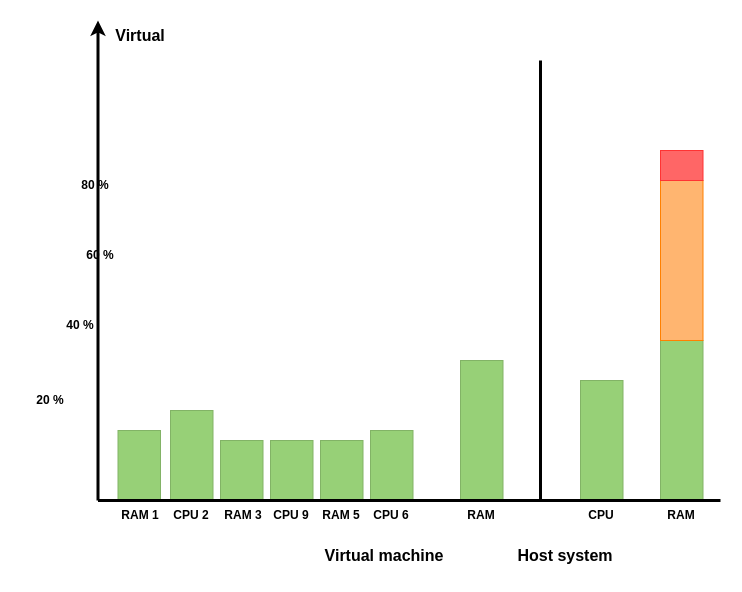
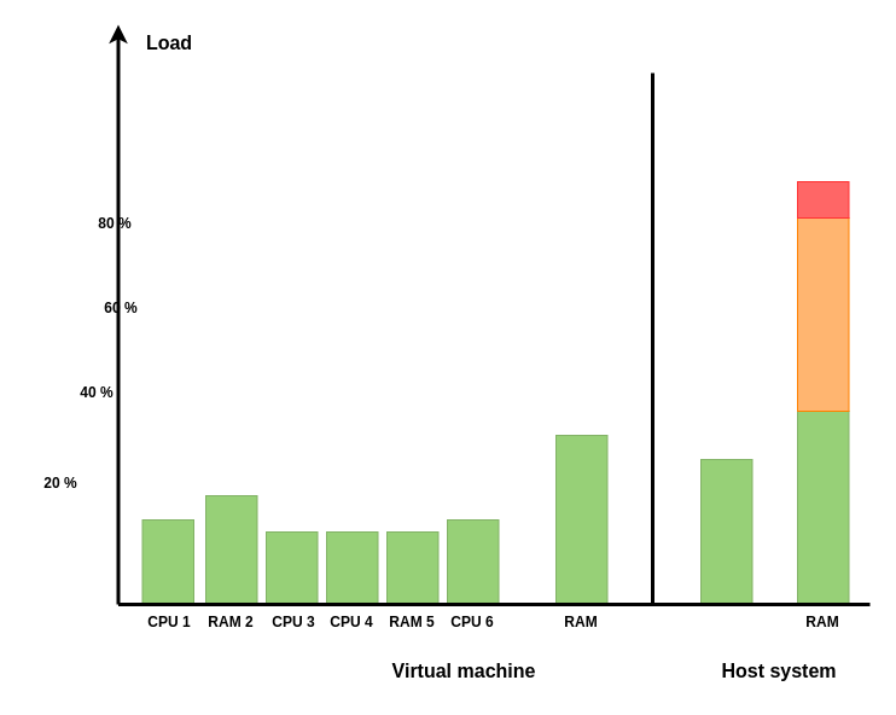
  <mxCell id="0" />
  <mxCell id="1" parent="0" />
  <mxCell id="2" value="" style="whiteSpace=wrap;fillColor=#97D077;gradientDirection=east;strokeColor=#82b366;html=1;" vertex="1" parent="1"><mxGeometry x="580" y="380" width="42.5" height="120" as="geometry" /></mxCell>
  <mxCell id="3" value="" style="whiteSpace=wrap;fillColor=#97D077;gradientDirection=east;strokeColor=#82b366;html=1;" vertex="1" parent="1"><mxGeometry x="660" y="340" width="42.5" height="160" as="geometry" /></mxCell>
  <mxCell id="4" value="" style="whiteSpace=wrap;fillColor=#97D077;gradientDirection=east;strokeColor=#82b366;html=1;" vertex="1" parent="1"><mxGeometry x="460" y="360" width="42.5" height="140" as="geometry" /></mxCell>
  <mxCell id="5" value="" style="whiteSpace=wrap;fillColor=#97D077;gradientDirection=east;strokeColor=#82b366;html=1;" vertex="1" parent="1"><mxGeometry x="170" y="410" width="42.5" height="90" as="geometry" /></mxCell>
  <mxCell id="6" value="" style="whiteSpace=wrap;fillColor=#97D077;gradientDirection=east;strokeColor=#82b366;html=1;" vertex="1" parent="1"><mxGeometry x="220" y="440" width="42.5" height="60" as="geometry" /></mxCell>
  <mxCell id="7" value="" style="whiteSpace=wrap;fillColor=#97D077;gradientDirection=east;strokeColor=#82b366;html=1;" vertex="1" parent="1"><mxGeometry x="270" y="440" width="42.5" height="60" as="geometry" /></mxCell>
  <mxCell id="8" value="" style="whiteSpace=wrap;fillColor=#97D077;gradientDirection=east;strokeColor=#82b366;html=1;" vertex="1" parent="1"><mxGeometry x="320" y="440" width="42.5" height="60" as="geometry" /></mxCell>
  <mxCell id="9" value="" style="whiteSpace=wrap;fillColor=#97D077;gradientDirection=east;strokeColor=#82b366;html=1;" vertex="1" parent="1"><mxGeometry x="370" y="430" width="42.5" height="70" as="geometry" /></mxCell>
  <mxCell id="10" value="" style="whiteSpace=wrap;fillColor=#97D077;gradientDirection=east;strokeColor=#82b366;html=1;" parent="1" vertex="1"><mxGeometry x="117.5" y="430" width="42.5" height="70" as="geometry" /></mxCell>
  <mxCell id="11" value="" style="edgeStyle=none;html=1;fontColor=#000000;strokeWidth=3;strokeColor=#000000;" parent="1" edge="1"><mxGeometry width="100" height="100" relative="1" as="geometry"><mxPoint x="97.5" y="500" as="sourcePoint" /><mxPoint x="97.5" y="20" as="targetPoint" /></mxGeometry></mxCell>
  <mxCell id="12" value="" style="edgeStyle=none;html=1;fontColor=#000000;strokeWidth=3;strokeColor=#000000;endArrow=none;endFill=0;" parent="1" edge="1"><mxGeometry width="100" height="100" relative="1" as="geometry"><mxPoint x="97.5" y="500" as="sourcePoint" /><mxPoint x="720" y="500" as="targetPoint" /></mxGeometry></mxCell>
  <mxCell id="13" value="20 %" style="text;html=1;strokeColor=none;fillColor=none;align=center;verticalAlign=middle;whiteSpace=wrap;rounded=0;fontStyle=1" vertex="1" parent="1"><mxGeometry x="20" y="385" width="60" height="30" as="geometry" /></mxCell>
  <mxCell id="14" value="40 %" style="text;html=1;strokeColor=none;fillColor=none;align=center;verticalAlign=middle;whiteSpace=wrap;rounded=0;fontStyle=1" vertex="1" parent="1"><mxGeometry x="50" y="310" width="60" height="30" as="geometry" /></mxCell>
  <mxCell id="15" value="60 %" style="text;html=1;strokeColor=none;fillColor=none;align=center;verticalAlign=middle;whiteSpace=wrap;rounded=0;fontStyle=1" vertex="1" parent="1"><mxGeometry x="70" y="240" width="60" height="30" as="geometry" /></mxCell>
  <mxCell id="16" value="80 %" style="text;html=1;strokeColor=none;fillColor=none;align=center;verticalAlign=middle;whiteSpace=wrap;rounded=0;fontStyle=1" vertex="1" parent="1"><mxGeometry x="65" y="170" width="60" height="30" as="geometry" /></mxCell>
- <mxCell id="17" value="RAM 1" style="text;html=1;strokeColor=none;fillColor=none;align=center;verticalAlign=middle;whiteSpace=wrap;rounded=0;fontStyle=1" vertex="1" parent="1"><mxGeometry x="110" y="500" width="60" height="30" as="geometry" /></mxCell>
- <mxCell id="18" value="CPU 2" style="text;html=1;strokeColor=none;fillColor=none;align=center;verticalAlign=middle;whiteSpace=wrap;rounded=0;fontStyle=1" vertex="1" parent="1"><mxGeometry x="161.25" y="500" width="60" height="30" as="geometry" /></mxCell>
- <mxCell id="19" value="RAM 3" style="text;html=1;strokeColor=none;fillColor=none;align=center;verticalAlign=middle;whiteSpace=wrap;rounded=0;fontStyle=1" vertex="1" parent="1"><mxGeometry x="212.5" y="500" width="60" height="30" as="geometry" /></mxCell>
- <mxCell id="20" value="CPU 9" style="text;html=1;strokeColor=none;fillColor=none;align=center;verticalAlign=middle;whiteSpace=wrap;rounded=0;fontStyle=1" vertex="1" parent="1"><mxGeometry x="261.25" y="500" width="60" height="30" as="geometry" /></mxCell>
+ <mxCell id="17" value="CPU 1" style="text;html=1;strokeColor=none;fillColor=none;align=center;verticalAlign=middle;whiteSpace=wrap;rounded=0;fontStyle=1" vertex="1" parent="1"><mxGeometry x="110" y="500" width="60" height="30" as="geometry" /></mxCell>
+ <mxCell id="18" value="RAM 2" style="text;html=1;strokeColor=none;fillColor=none;align=center;verticalAlign=middle;whiteSpace=wrap;rounded=0;fontStyle=1" vertex="1" parent="1"><mxGeometry x="161.25" y="500" width="60" height="30" as="geometry" /></mxCell>
+ <mxCell id="19" value="CPU 3" style="text;html=1;strokeColor=none;fillColor=none;align=center;verticalAlign=middle;whiteSpace=wrap;rounded=0;fontStyle=1" vertex="1" parent="1"><mxGeometry x="212.5" y="500" width="60" height="30" as="geometry" /></mxCell>
+ <mxCell id="20" value="CPU 4" style="text;html=1;strokeColor=none;fillColor=none;align=center;verticalAlign=middle;whiteSpace=wrap;rounded=0;fontStyle=1" vertex="1" parent="1"><mxGeometry x="261.25" y="500" width="60" height="30" as="geometry" /></mxCell>
  <mxCell id="21" value="RAM 5" style="text;html=1;strokeColor=none;fillColor=none;align=center;verticalAlign=middle;whiteSpace=wrap;rounded=0;fontStyle=1" vertex="1" parent="1"><mxGeometry x="311.25" y="500" width="60" height="30" as="geometry" /></mxCell>
  <mxCell id="22" value="CPU 6" style="text;html=1;strokeColor=none;fillColor=none;align=center;verticalAlign=middle;whiteSpace=wrap;rounded=0;fontStyle=1" vertex="1" parent="1"><mxGeometry x="361.25" y="500" width="60" height="30" as="geometry" /></mxCell>
  <mxCell id="23" value="RAM" style="text;html=1;strokeColor=none;fillColor=none;align=center;verticalAlign=middle;whiteSpace=wrap;rounded=0;fontStyle=1" vertex="1" parent="1"><mxGeometry x="451.25" y="500" width="60" height="30" as="geometry" /></mxCell>
  <mxCell id="24" value="Virtual machine" style="text;html=1;strokeColor=none;fillColor=none;align=center;verticalAlign=middle;whiteSpace=wrap;rounded=0;fontStyle=1;fontSize=16;" vertex="1" parent="1"><mxGeometry x="321.88" y="540" width="124.37" height="30" as="geometry" /></mxCell>
  <mxCell id="25" value="" style="whiteSpace=wrap;fillColor=#FFB570;gradientDirection=east;strokeColor=#FF8000;html=1;" vertex="1" parent="1"><mxGeometry x="660" y="180" width="42.5" height="160" as="geometry" /></mxCell>
  <mxCell id="26" value="" style="whiteSpace=wrap;fillColor=#FF6666;gradientDirection=east;strokeColor=#FF3333;html=1;" vertex="1" parent="1"><mxGeometry x="660" y="150" width="42.5" height="30" as="geometry" /></mxCell>
  <mxCell id="27" value="" style="endArrow=none;html=1;rounded=0;fontSize=16;strokeWidth=3;" edge="1" parent="1"><mxGeometry width="50" height="50" relative="1" as="geometry"><mxPoint x="540" y="500" as="sourcePoint" /><mxPoint x="540" y="60" as="targetPoint" /></mxGeometry></mxCell>
- <mxCell id="28" value="Host system" style="text;html=1;strokeColor=none;fillColor=none;align=center;verticalAlign=middle;whiteSpace=wrap;rounded=0;fontStyle=1;fontSize=16;" vertex="1" parent="1"><mxGeometry x="503" y="540" width="124.37" height="30" as="geometry" /></mxCell>
+ <mxCell id="28" value="Host system" style="text;html=1;strokeColor=none;fillColor=none;align=center;verticalAlign=middle;whiteSpace=wrap;rounded=0;fontStyle=1;fontSize=16;" vertex="1" parent="1"><mxGeometry x="583" y="540" width="124.37" height="30" as="geometry" /></mxCell>
  <mxCell id="29" value="RAM" style="text;html=1;strokeColor=none;fillColor=none;align=center;verticalAlign=middle;whiteSpace=wrap;rounded=0;fontStyle=1" vertex="1" parent="1"><mxGeometry x="651.25" y="500" width="60" height="30" as="geometry" /></mxCell>
- <mxCell id="30" value="CPU" style="text;html=1;strokeColor=none;fillColor=none;align=center;verticalAlign=middle;whiteSpace=wrap;rounded=0;fontStyle=1" vertex="1" parent="1"><mxGeometry x="571.25" y="500" width="60" height="30" as="geometry" /></mxCell>
- <mxCell id="31" value="Virtual" style="text;html=1;strokeColor=none;fillColor=none;align=center;verticalAlign=middle;whiteSpace=wrap;rounded=0;fontStyle=1;fontSize=16;" vertex="1" parent="1"><mxGeometry x="77.81" y="20" width="124.37" height="30" as="geometry" /></mxCell>
+ <mxCell id="31" value="Load" style="text;html=1;strokeColor=none;fillColor=none;align=center;verticalAlign=middle;whiteSpace=wrap;rounded=0;fontStyle=1;fontSize=16;" vertex="1" parent="1"><mxGeometry x="77.81" y="20" width="124.37" height="30" as="geometry" /></mxCell>
